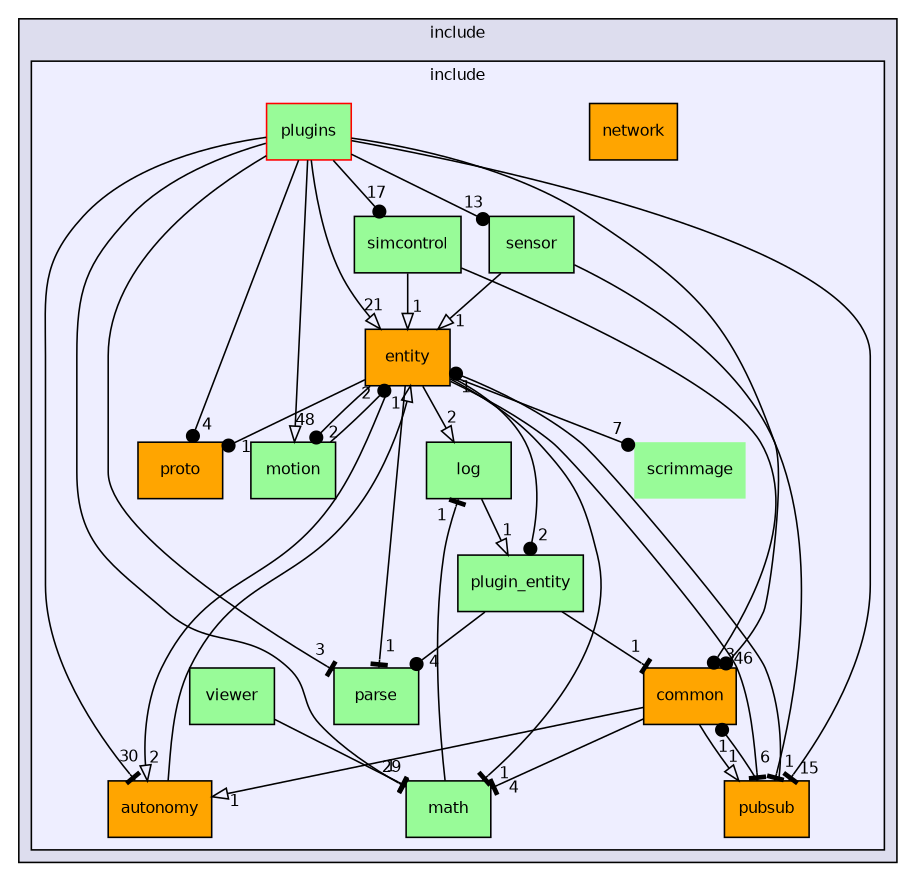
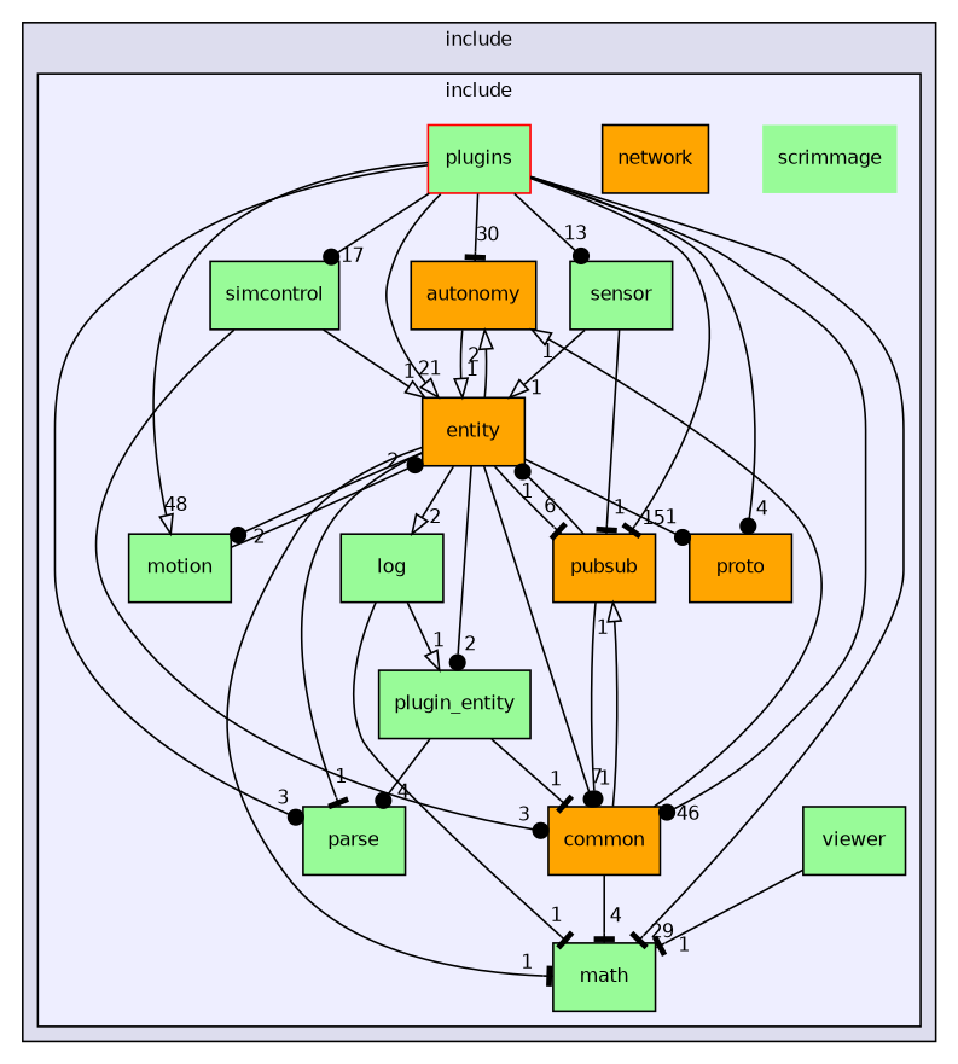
  digraph {
    compound=true
    node [fillcolor=palegreen fontname=Helvetica fontsize=10 shape=box style=filled color=black]
    edge [arrowhead=dot headlabel=1 labeldistance=1.5 labelfontname=Helvetica labelfontsize=10]
    n1 [label=scrimmage shape=plaintext color=""]
    n2 [fillcolor=orange label=autonomy]
    n3 [fillcolor=orange label=common]
    n4 [fillcolor=orange label=entity]
    n5 [label=log]
    n6 [label=math]
    n7 [label=motion]
    n8 [fillcolor=orange label=network]
    n9 [label=parse]
    n10 [label=plugin_entity]
    n11 [color=red label=plugins]
    n12 [fillcolor=orange label=proto]
    n13 [fillcolor=orange label=pubsub]
    n14 [label=sensor]
    n15 [label=simcontrol]
    n16 [label=viewer]
    subgraph cluster_1 {
      bgcolor="#ddddee"
      fontname=Helvetica
      fontsize=10
      label=include
      pencolor=black
      subgraph cluster_2 {
        bgcolor="#eeeeff"
        fontname=Helvetica
        fontsize=10
        label=include
        pencolor=black
        n1
        n2
        n3
        n4
        n5
        n6
        n7
        n8
        n9
        n10
        n11
        n12
        n13
        n14
        n15
        n16
      }
    }
    n2 -> n4 [arrowhead=onormal]
    n3 -> n2 [arrowhead=onormal]
    n3 -> n6 [arrowhead=tee headlabel=4]
    n3 -> n13 [arrowhead=onormal]
    n4 -> n2 [arrowhead=onormal headlabel=2]
-   n4 -> n1 [headlabel=7]
+   n4 -> n3 [headlabel=7]
    n4 -> n5 [arrowhead=onormal headlabel=2]
    n4 -> n6 [arrowhead=tee]
    n4 -> n7 [headlabel=2]
    n4 -> n9 [arrowhead=tee]
    n4 -> n10 [headlabel=2]
    n4 -> n12
    n4 -> n13 [arrowhead=tee headlabel=6]
-   n6 -> n5 [arrowhead=tee]
+   n5 -> n6 [arrowhead=tee]
    n5 -> n10 [arrowhead=onormal]
    n7 -> n4 [headlabel=2]
    n10 -> n3 [arrowhead=tee]
    n10 -> n9 [headlabel=4]
    n11 -> n2 [arrowhead=tee headlabel=30]
    n11 -> n3 [headlabel=46]
    n11 -> n4 [arrowhead=onormal headlabel=21]
    n11 -> n6 [arrowhead=tee headlabel=29]
    n11 -> n7 [arrowhead=onormal headlabel=48]
-   n11 -> n9 [arrowhead=tee headlabel=3]
+   n11 -> n9 [headlabel=3]
    n11 -> n12 [headlabel=4]
    n11 -> n13 [arrowhead=tee headlabel=15]
    n11 -> n14 [headlabel=13]
    n11 -> n15 [headlabel=17]
    n13 -> n3
    n13 -> n4
    n14 -> n4 [arrowhead=onormal]
    n14 -> n13 [arrowhead=tee]
    n15 -> n3 [headlabel=3]
    n15 -> n4 [arrowhead=onormal]
    n16 -> n6 [arrowhead=tee]
  }
